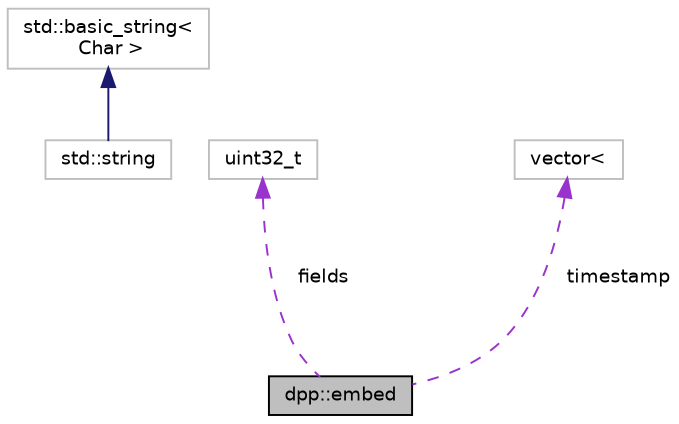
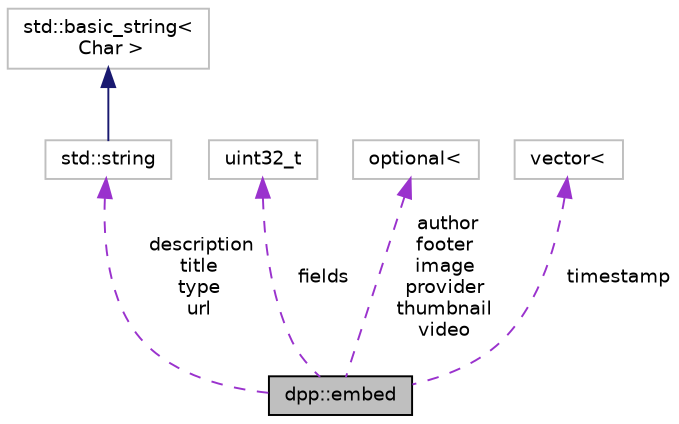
  digraph {
    node [color=grey75 fontname=Helvetica fontsize=10 shape=record]
    edge [color=darkorchid3 dir=back fontname=Helvetica fontsize=10 labelfontname=Helvetica labelfontsize=10 style=dashed]
    n1 [color=black fillcolor=grey75 fontcolor=black height=0.2 label="dpp::embed" style=filled width=0.4]
    n2 [height=0.2 label="std::string" width=0.4]
    n3 [height=0.2 label="std::basic_string\<\l Char \>" width=0.4]
    n4 [height=0.2 label=uint32_t width=0.4]
+   n5 [height=0.2 label="optional\<" width=0.4]
    n6 [height=0.2 label="vector\<" width=0.4]
+   n2 -> n1 [label=" description\ntitle\ntype\nurl"]
    n3 -> n2 [color=midnightblue style=solid]
    n4 -> n1 [label=" fields"]
+   n5 -> n1 [label=" author\nfooter\nimage\nprovider\nthumbnail\nvideo"]
    n6 -> n1 [label=" timestamp"]
  }
